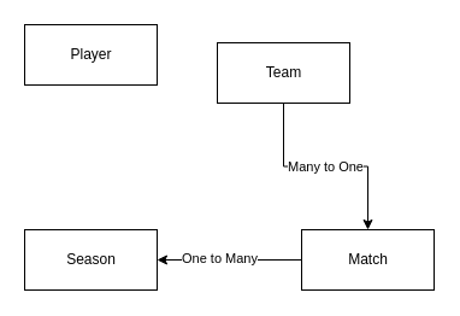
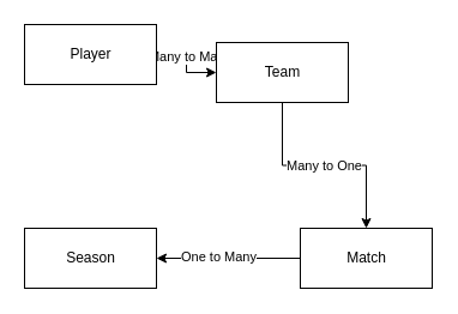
  <mxCell id="0" />
  <mxCell id="1" parent="0" />
+ <mxCell id="2" style="edgeStyle=orthogonalEdgeStyle;rounded=0;orthogonalLoop=1;jettySize=auto;html=1;" parent="1" source="4" target="7" edge="1"><mxGeometry relative="1" as="geometry" /></mxCell>
+ <mxCell id="3" value="Many to Many" style="edgeLabel;html=1;align=center;verticalAlign=middle;resizable=0;points=[];" parent="2" vertex="1" connectable="0"><mxGeometry x="-0.209" y="2" relative="1" as="geometry"><mxPoint as="offset" /></mxGeometry></mxCell>
  <mxCell id="4" value="Player" style="html=1;" parent="1" vertex="1"><mxGeometry x="20" y="20" width="110" height="50" as="geometry" /></mxCell>
  <mxCell id="5" style="edgeStyle=orthogonalEdgeStyle;rounded=0;orthogonalLoop=1;jettySize=auto;html=1;" parent="1" source="7" target="11" edge="1"><mxGeometry relative="1" as="geometry" /></mxCell>
  <mxCell id="6" value="Many to One" style="edgeLabel;html=1;align=center;verticalAlign=middle;resizable=0;points=[];" parent="5" vertex="1" connectable="0"><mxGeometry x="-0.01" relative="1" as="geometry"><mxPoint as="offset" /></mxGeometry></mxCell>
  <mxCell id="7" value="Team" style="html=1;" parent="1" vertex="1"><mxGeometry x="180" y="35" width="110" height="50" as="geometry" /></mxCell>
  <mxCell id="8" value="Season" style="html=1;" parent="1" vertex="1"><mxGeometry x="20" y="190" width="110" height="50" as="geometry" /></mxCell>
  <mxCell id="9" style="edgeStyle=orthogonalEdgeStyle;rounded=0;orthogonalLoop=1;jettySize=auto;html=1;" parent="1" source="11" target="8" edge="1"><mxGeometry relative="1" as="geometry" /></mxCell>
  <mxCell id="10" value="One to Many" style="edgeLabel;html=1;align=center;verticalAlign=middle;resizable=0;points=[];" parent="9" vertex="1" connectable="0"><mxGeometry x="0.143" y="-2" relative="1" as="geometry"><mxPoint as="offset" /></mxGeometry></mxCell>
  <mxCell id="11" value="Match" style="html=1;" parent="1" vertex="1"><mxGeometry x="250" y="190" width="110" height="50" as="geometry" /></mxCell>
